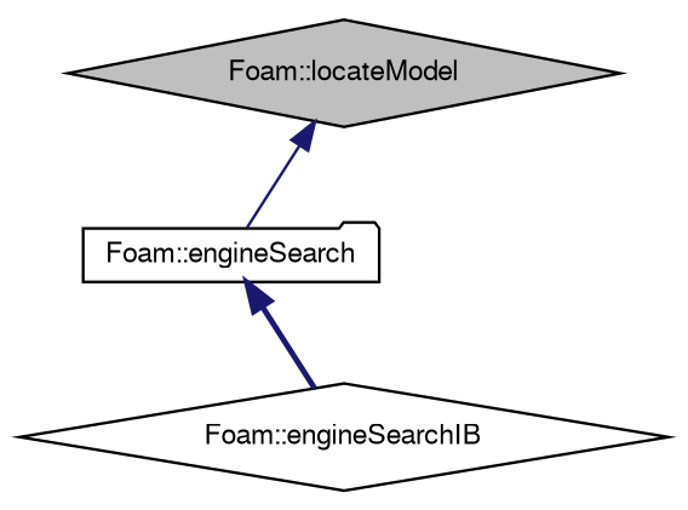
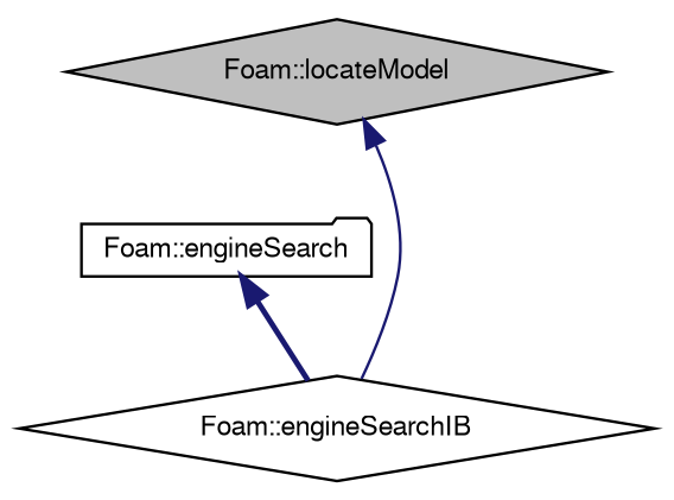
  digraph {
    node [color=black fillcolor=white fontname=FreeSans fontsize=10 shape=diamond style=filled]
    edge [color=midnightblue dir=back fontname=FreeSans fontsize=10 labelfontname=FreeSans labelfontsize=10]
    n1 [fillcolor=grey75 fontcolor=black height=0.2 label="Foam::locateModel" width=0.4]
    n2 [height=0.2 label="Foam::engineSearch" shape=folder width=0.4]
    n3 [height=0.2 label="Foam::engineSearchIB" width=0.4]
-   n1 -> n2 [style=solid]
+   n1 -> n3 [style=solid]
    n2 -> n3 [style=bold]
  }
